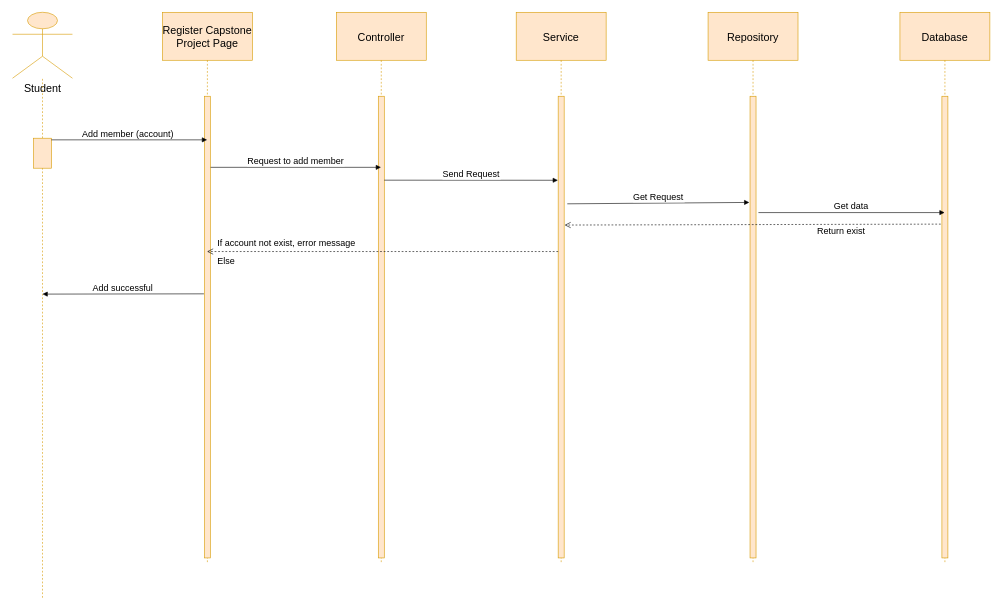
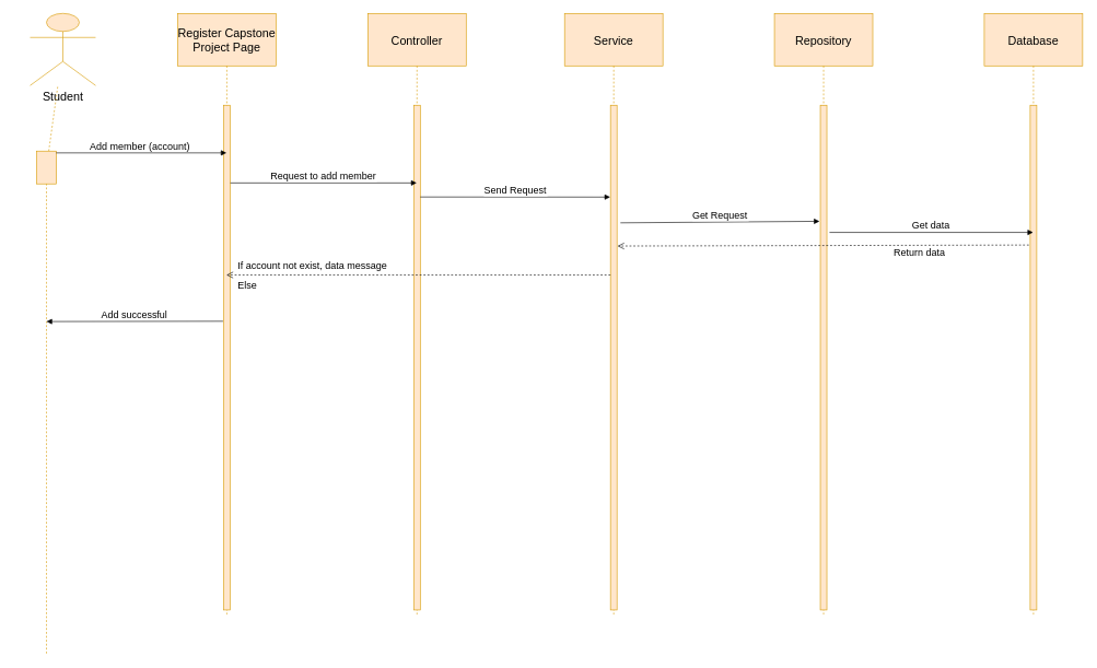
  <mxCell id="0" />
  <mxCell id="1" parent="0" />
- <mxCell id="2" value="&lt;font style=&quot;font-size: 18px&quot;&gt;Student&lt;br&gt;&lt;/font&gt;" style="shape=umlActor;verticalLabelPosition=bottom;verticalAlign=top;html=1;outlineConnect=0;fillColor=#ffe6cc;strokeColor=#d79b00;" parent="1" vertex="1"><mxGeometry x="20" y="20" width="100" height="110" as="geometry" /></mxCell>
+ <mxCell id="2" value="&lt;font style=&quot;font-size: 18px&quot;&gt;Student&lt;br&gt;&lt;/font&gt;" style="shape=umlActor;verticalLabelPosition=bottom;verticalAlign=top;html=1;outlineConnect=0;fillColor=#ffe6cc;strokeColor=#d79b00;" parent="1" vertex="1"><mxGeometry x="45" y="20" width="100" height="110" as="geometry" /></mxCell>
  <mxCell id="3" value="" style="endArrow=none;dashed=1;html=1;fillColor=#ffe6cc;strokeColor=#d79b00;" parent="1" source="4" target="2" edge="1"><mxGeometry width="50" height="50" relative="1" as="geometry"><mxPoint x="70" y="996.4" as="sourcePoint" /><mxPoint x="850" y="400" as="targetPoint" /></mxGeometry></mxCell>
  <mxCell id="4" value="" style="rounded=0;whiteSpace=wrap;html=1;fillColor=#ffe6cc;strokeColor=#d79b00;" parent="1" vertex="1"><mxGeometry x="55" y="230" width="30" height="50" as="geometry" /></mxCell>
  <mxCell id="5" value="" style="endArrow=none;dashed=1;html=1;fillColor=#ffe6cc;strokeColor=#d79b00;" parent="1" target="4" edge="1"><mxGeometry width="50" height="50" relative="1" as="geometry"><mxPoint x="70" y="996.4" as="sourcePoint" /><mxPoint x="70" y="130" as="targetPoint" /></mxGeometry></mxCell>
  <mxCell id="6" value="Register Capstone&#10;Project Page" style="shape=umlLifeline;perimeter=lifelinePerimeter;container=1;collapsible=0;recursiveResize=0;rounded=0;shadow=0;strokeWidth=1;fillColor=#ffe6cc;strokeColor=#d79b00;size=80;fontSize=18;" parent="1" vertex="1"><mxGeometry x="270" y="20" width="150" height="920" as="geometry" /></mxCell>
  <mxCell id="7" value="" style="points=[];perimeter=orthogonalPerimeter;rounded=0;shadow=0;strokeWidth=1;fillColor=#ffe6cc;strokeColor=#d79b00;" parent="6" vertex="1"><mxGeometry x="70" y="140" width="10" height="770" as="geometry" /></mxCell>
  <mxCell id="8" value="Add successful" style="verticalAlign=bottom;endArrow=block;shadow=0;strokeWidth=1;fontSize=15;exitX=-0.08;exitY=0.428;exitDx=0;exitDy=0;exitPerimeter=0;" edge="1" parent="6" source="7"><mxGeometry relative="1" as="geometry"><mxPoint x="380" y="290" as="sourcePoint" /><mxPoint x="-200" y="470" as="targetPoint" /></mxGeometry></mxCell>
  <mxCell id="9" value="Controller" style="shape=umlLifeline;perimeter=lifelinePerimeter;container=1;collapsible=0;recursiveResize=0;rounded=0;shadow=0;strokeWidth=1;fillColor=#ffe6cc;strokeColor=#d79b00;size=80;fontSize=18;" parent="1" vertex="1"><mxGeometry x="560" y="20" width="150" height="920" as="geometry" /></mxCell>
  <mxCell id="10" value="" style="points=[];perimeter=orthogonalPerimeter;rounded=0;shadow=0;strokeWidth=1;fillColor=#ffe6cc;strokeColor=#d79b00;" parent="9" vertex="1"><mxGeometry x="70" y="140" width="10" height="770" as="geometry" /></mxCell>
  <mxCell id="11" value="Service" style="shape=umlLifeline;perimeter=lifelinePerimeter;container=1;collapsible=0;recursiveResize=0;rounded=0;shadow=0;strokeWidth=1;fillColor=#ffe6cc;strokeColor=#d79b00;size=80;fontSize=18;" parent="1" vertex="1"><mxGeometry x="860" y="20" width="150" height="920" as="geometry" /></mxCell>
  <mxCell id="12" value="" style="points=[];perimeter=orthogonalPerimeter;rounded=0;shadow=0;strokeWidth=1;fillColor=#ffe6cc;strokeColor=#d79b00;" parent="11" vertex="1"><mxGeometry x="70" y="140" width="10" height="770" as="geometry" /></mxCell>
  <mxCell id="13" value="Repository" style="shape=umlLifeline;perimeter=lifelinePerimeter;container=1;collapsible=0;recursiveResize=0;rounded=0;shadow=0;strokeWidth=1;fillColor=#ffe6cc;strokeColor=#d79b00;size=80;fontSize=18;" parent="1" vertex="1"><mxGeometry x="1180" y="20" width="150" height="920" as="geometry" /></mxCell>
  <mxCell id="14" value="" style="points=[];perimeter=orthogonalPerimeter;rounded=0;shadow=0;strokeWidth=1;fillColor=#ffe6cc;strokeColor=#d79b00;" parent="13" vertex="1"><mxGeometry x="70" y="140" width="10" height="770" as="geometry" /></mxCell>
  <mxCell id="15" value="Add member (account) " style="verticalAlign=bottom;endArrow=block;shadow=0;strokeWidth=1;fontSize=15;exitX=0.994;exitY=0.055;exitDx=0;exitDy=0;exitPerimeter=0;" parent="1" source="4" target="6" edge="1"><mxGeometry relative="1" as="geometry"><mxPoint x="127" y="260" as="sourcePoint" /><mxPoint x="336.81" y="260.06" as="targetPoint" /></mxGeometry></mxCell>
  <mxCell id="16" value="Request to add member" style="verticalAlign=bottom;endArrow=block;shadow=0;strokeWidth=1;fontSize=15;exitX=1.04;exitY=0.154;exitDx=0;exitDy=0;exitPerimeter=0;" parent="1" source="7" target="9" edge="1"><mxGeometry relative="1" as="geometry"><mxPoint x="350" y="258" as="sourcePoint" /><mxPoint x="346.81" y="270.06" as="targetPoint" /></mxGeometry></mxCell>
  <mxCell id="17" value="Send Request" style="verticalAlign=bottom;endArrow=block;shadow=0;strokeWidth=1;fontSize=15;entryX=-0.039;entryY=0.182;entryDx=0;entryDy=0;entryPerimeter=0;" parent="1" target="12" edge="1"><mxGeometry relative="1" as="geometry"><mxPoint x="640" y="300" as="sourcePoint" /><mxPoint x="637.21" y="267.79" as="targetPoint" /></mxGeometry></mxCell>
  <mxCell id="18" value="Get Request" style="verticalAlign=bottom;endArrow=block;shadow=0;strokeWidth=1;fontSize=15;entryX=-0.119;entryY=0.23;entryDx=0;entryDy=0;entryPerimeter=0;exitX=1.521;exitY=0.233;exitDx=0;exitDy=0;exitPerimeter=0;" parent="1" source="12" target="14" edge="1"><mxGeometry relative="1" as="geometry"><mxPoint x="370" y="278" as="sourcePoint" /><mxPoint x="647.21" y="277.79" as="targetPoint" /></mxGeometry></mxCell>
  <mxCell id="19" value="" style="verticalAlign=bottom;endArrow=open;dashed=1;endSize=8;shadow=0;strokeWidth=1;" parent="1" target="6" edge="1"><mxGeometry relative="1" as="geometry"><mxPoint x="944.5" y="396.38" as="targetPoint" /><mxPoint x="930" y="419" as="sourcePoint" /></mxGeometry></mxCell>
- <mxCell id="20" value="&lt;div style=&quot;text-align: center&quot;&gt;&lt;font face=&quot;helvetica&quot;&gt;&lt;span style=&quot;font-size: 15px ; background-color: rgb(255 , 255 , 255)&quot;&gt;If account not exist, error message&lt;/span&gt;&lt;/font&gt;&lt;/div&gt;" style="text;whiteSpace=wrap;html=1;" parent="1" vertex="1"><mxGeometry x="360" y="390" width="240" height="30" as="geometry" /></mxCell>
+ <mxCell id="20" value="&lt;div style=&quot;text-align: center&quot;&gt;&lt;font face=&quot;helvetica&quot;&gt;&lt;span style=&quot;font-size: 15px ; background-color: rgb(255 , 255 , 255)&quot;&gt;If account not exist, data message&lt;/span&gt;&lt;/font&gt;&lt;/div&gt;" style="text;whiteSpace=wrap;html=1;" parent="1" vertex="1"><mxGeometry x="360" y="390" width="240" height="30" as="geometry" /></mxCell>
  <mxCell id="21" value="&lt;span style=&quot;color: rgb(0 , 0 , 0) ; font-family: &amp;#34;helvetica&amp;#34; ; font-size: 15px ; font-style: normal ; font-weight: 400 ; letter-spacing: normal ; text-align: center ; text-indent: 0px ; text-transform: none ; word-spacing: 0px ; background-color: rgb(255 , 255 , 255) ; display: inline ; float: none&quot;&gt;Else&lt;/span&gt;" style="text;whiteSpace=wrap;html=1;" parent="1" vertex="1"><mxGeometry x="360" y="420" width="240" height="30" as="geometry" /></mxCell>
  <mxCell id="22" value="Database" style="shape=umlLifeline;perimeter=lifelinePerimeter;container=1;collapsible=0;recursiveResize=0;rounded=0;shadow=0;strokeWidth=1;fillColor=#ffe6cc;strokeColor=#d79b00;size=80;fontSize=18;" parent="1" vertex="1"><mxGeometry x="1500" y="20" width="150" height="920" as="geometry" /></mxCell>
  <mxCell id="23" value="" style="points=[];perimeter=orthogonalPerimeter;rounded=0;shadow=0;strokeWidth=1;fillColor=#ffe6cc;strokeColor=#d79b00;" parent="22" vertex="1"><mxGeometry x="70" y="140" width="10" height="770" as="geometry" /></mxCell>
  <mxCell id="24" value="Get data" style="verticalAlign=bottom;endArrow=block;shadow=0;strokeWidth=1;fontSize=15;exitX=1.4;exitY=0.252;exitDx=0;exitDy=0;exitPerimeter=0;" parent="1" source="14" target="22" edge="1"><mxGeometry relative="1" as="geometry"><mxPoint x="955.21" y="349.41" as="sourcePoint" /><mxPoint x="1258.81" y="347.1" as="targetPoint" /></mxGeometry></mxCell>
  <mxCell id="25" value="" style="verticalAlign=bottom;endArrow=open;dashed=1;endSize=8;shadow=0;strokeWidth=1;exitX=-0.2;exitY=0.277;exitDx=0;exitDy=0;exitPerimeter=0;entryX=1.08;entryY=0.279;entryDx=0;entryDy=0;entryPerimeter=0;" parent="1" source="23" target="12" edge="1"><mxGeometry relative="1" as="geometry"><mxPoint x="944.5" y="396.38" as="targetPoint" /><mxPoint x="1257.61" y="396.38" as="sourcePoint" /></mxGeometry></mxCell>
- <mxCell id="26" value="&lt;span style=&quot;color: rgb(0 , 0 , 0) ; font-family: &amp;#34;helvetica&amp;#34; ; font-size: 15px ; font-style: normal ; font-weight: 400 ; letter-spacing: normal ; text-align: center ; text-indent: 0px ; text-transform: none ; word-spacing: 0px ; background-color: rgb(255 , 255 , 255) ; display: inline ; float: none&quot;&gt;Return exist&lt;/span&gt;" style="text;whiteSpace=wrap;html=1;" parent="1" vertex="1"><mxGeometry x="1360" y="370" width="240" height="30" as="geometry" /></mxCell>
+ <mxCell id="26" value="&lt;span style=&quot;color: rgb(0 , 0 , 0) ; font-family: &amp;#34;helvetica&amp;#34; ; font-size: 15px ; font-style: normal ; font-weight: 400 ; letter-spacing: normal ; text-align: center ; text-indent: 0px ; text-transform: none ; word-spacing: 0px ; background-color: rgb(255 , 255 , 255) ; display: inline ; float: none&quot;&gt;Return data&lt;/span&gt;" style="text;whiteSpace=wrap;html=1;" parent="1" vertex="1"><mxGeometry x="1360" y="370" width="240" height="30" as="geometry" /></mxCell>
